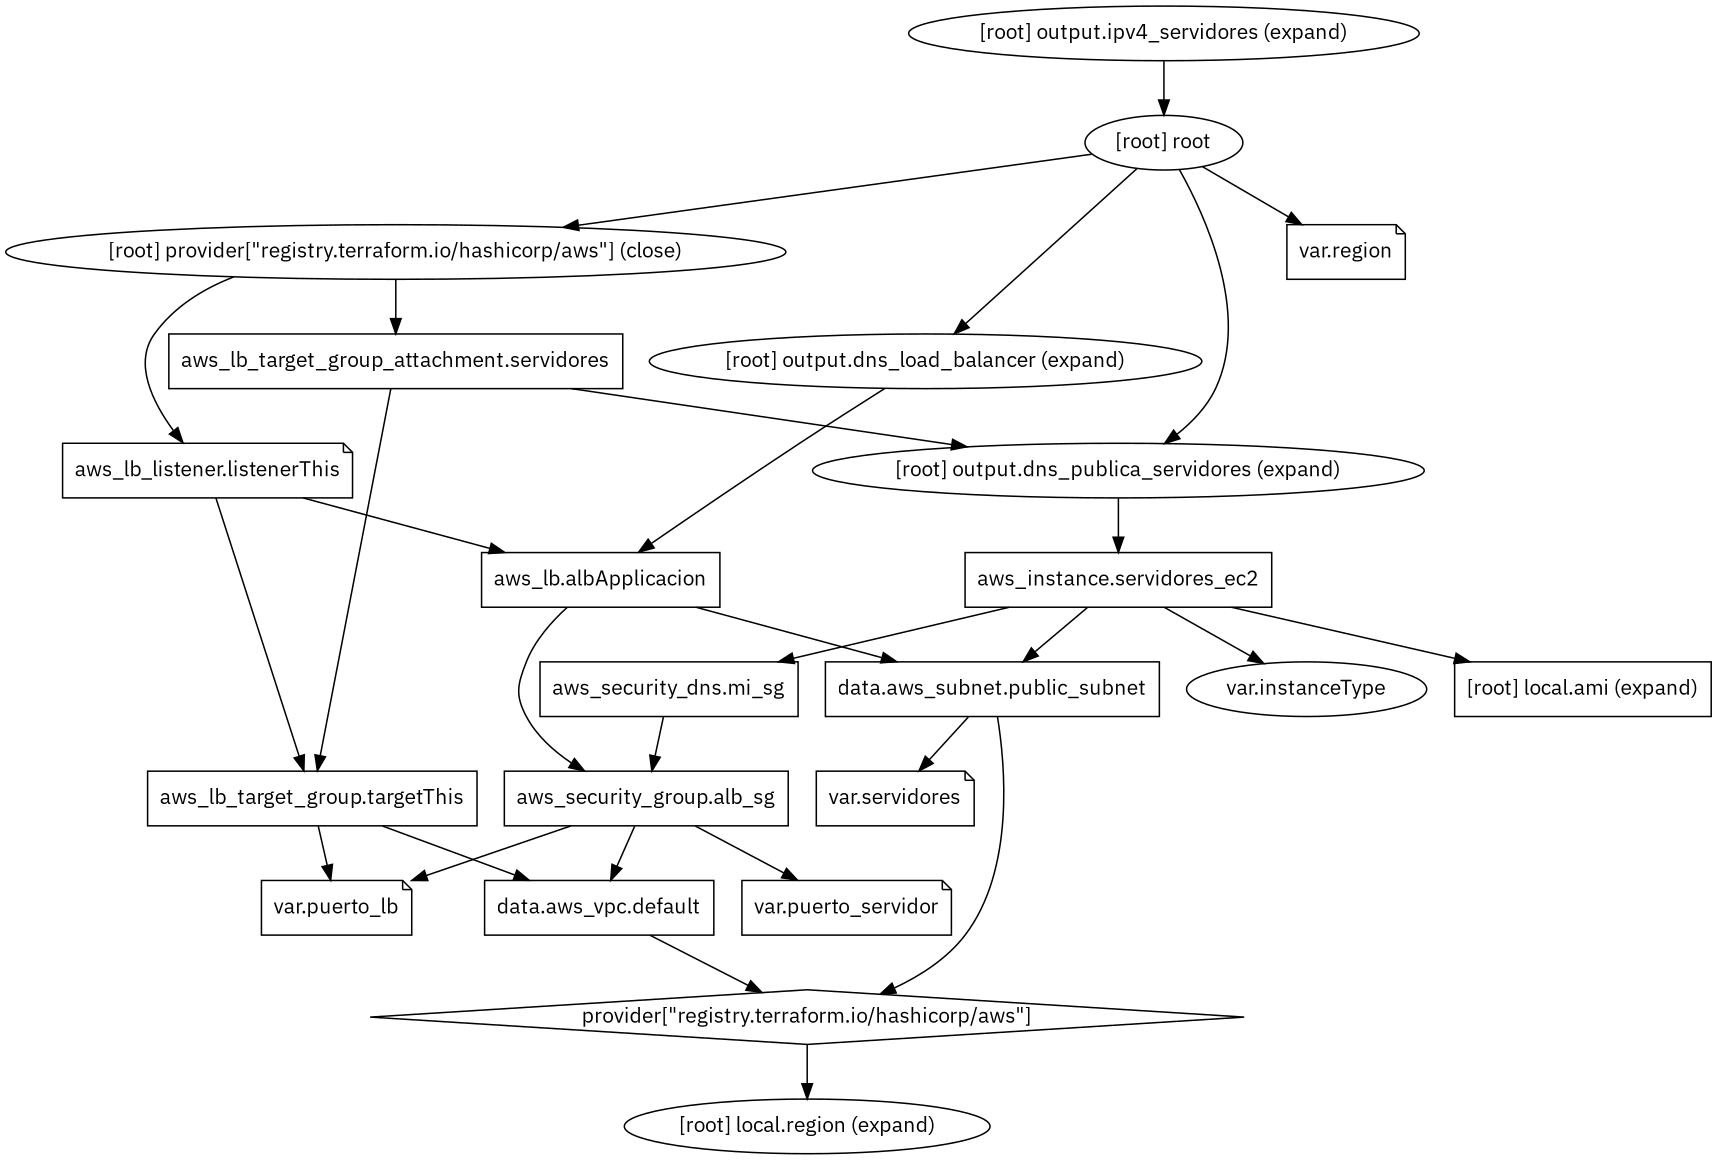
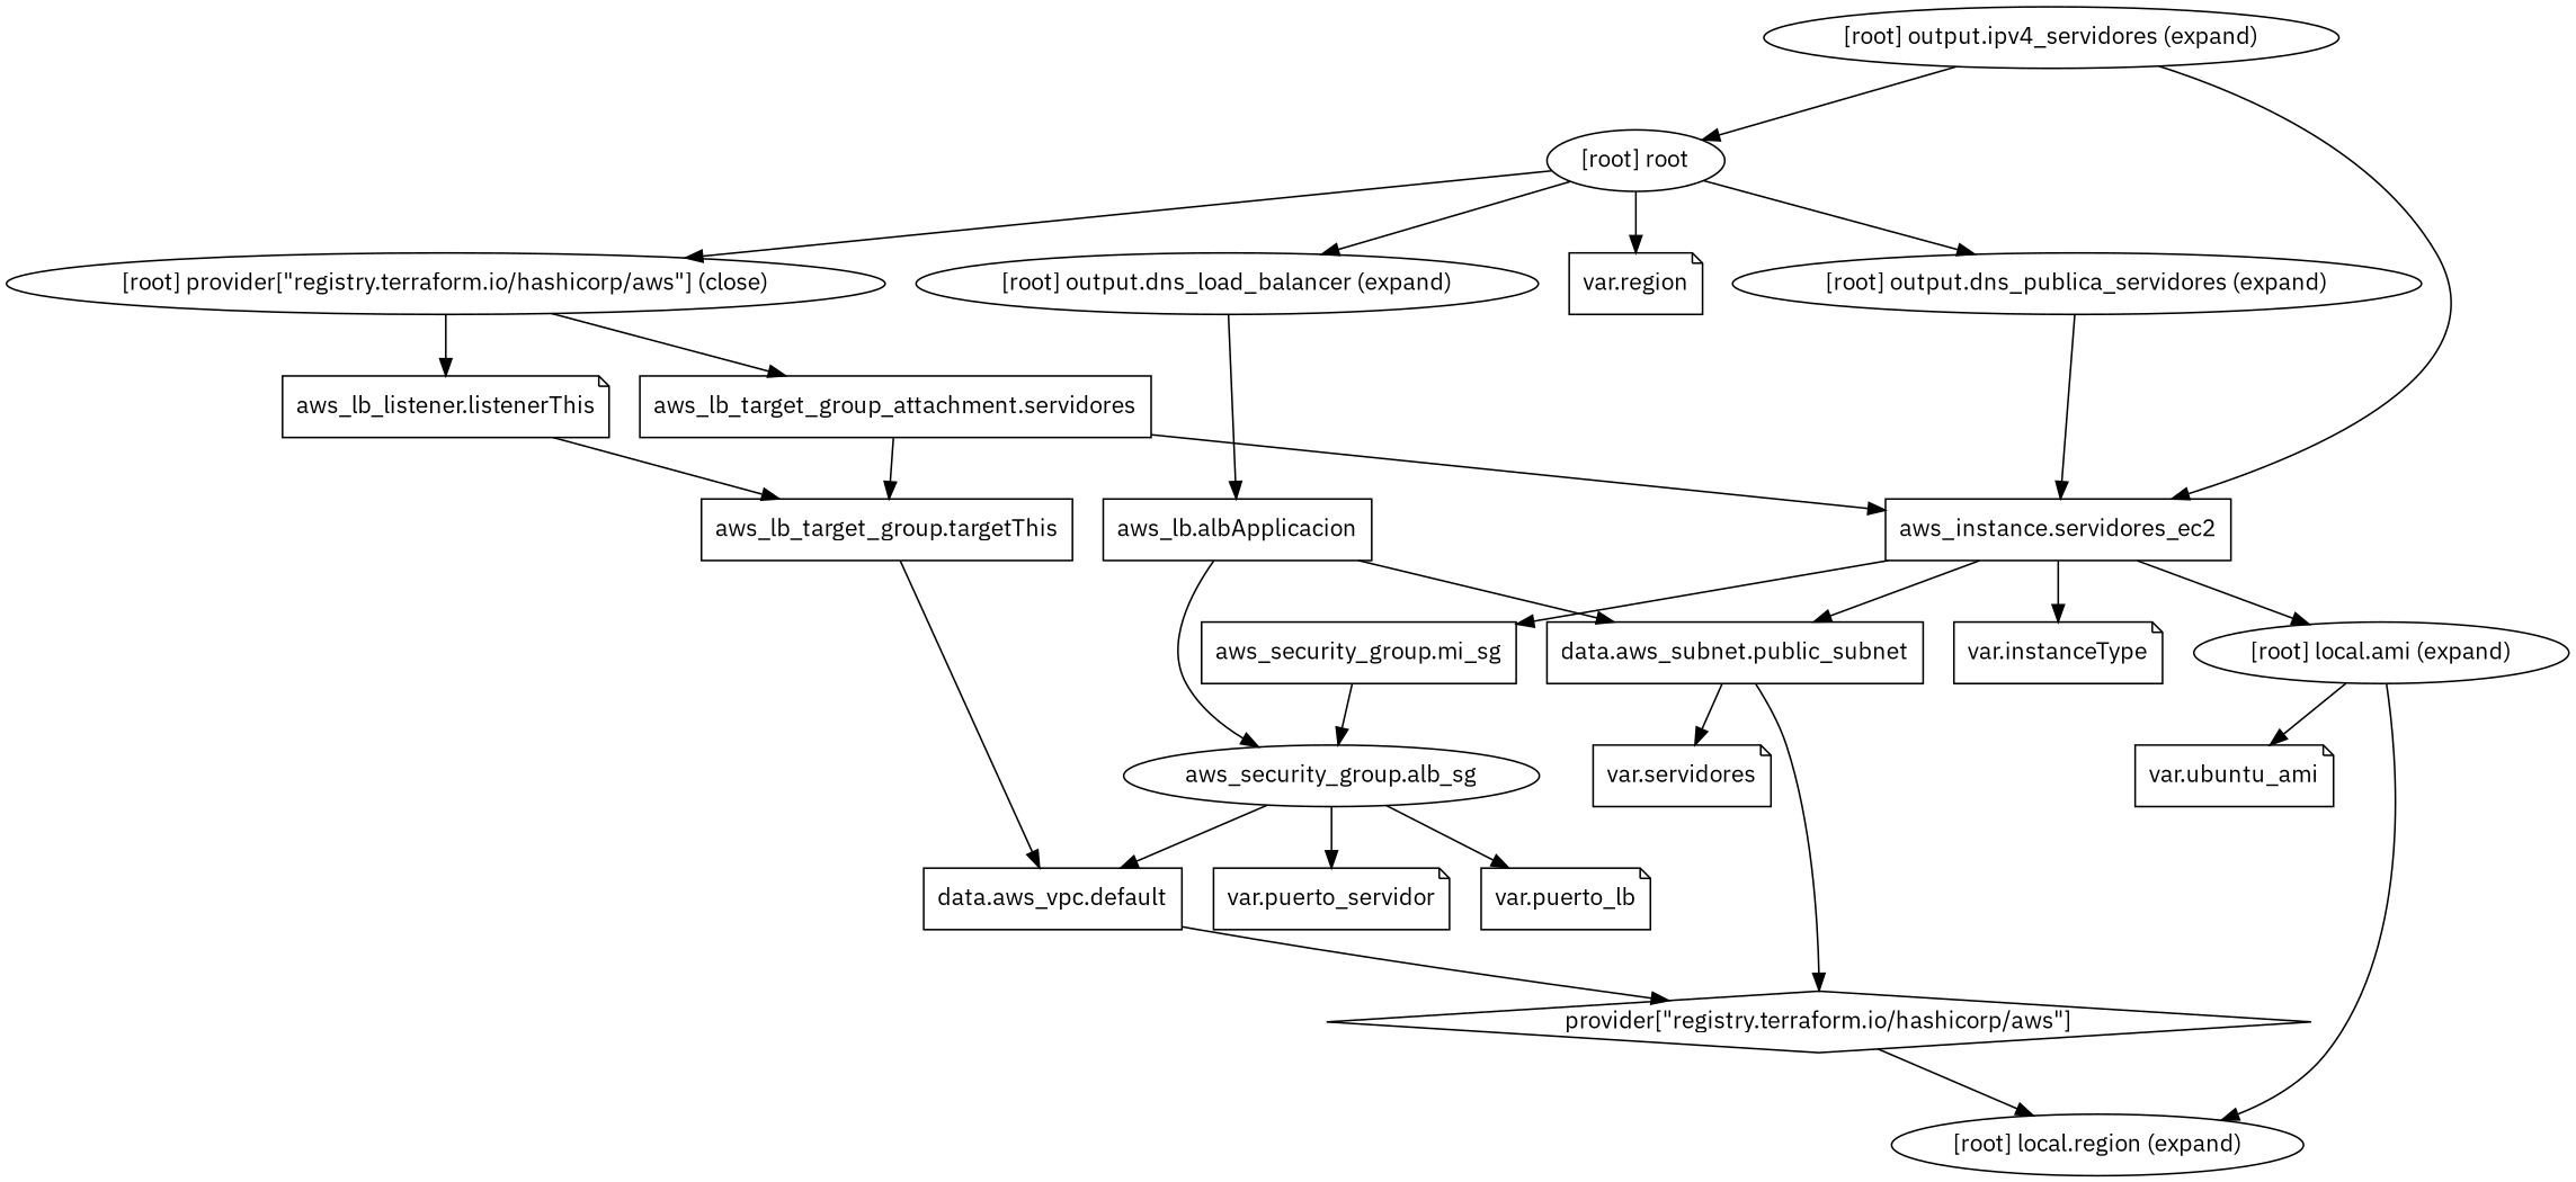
  digraph {
    compound=true
    fontname="IBM Plex Sans"
    newrank=true
    node [fontname="IBM Plex Sans" shape=box]
    edge [fontname="IBM Plex Sans"]
    n1 [label="aws_instance.servidores_ec2"]
-   n2 [label="aws_security_dns.mi_sg"]
+   n2 [label="aws_security_group.mi_sg"]
    n3 [label="data.aws_subnet.public_subnet"]
-   n4 [label="var.instanceType" shape=ellipse]
-   "[root] local.ami (expand)"
+   n4 [label="var.instanceType" shape=note]
+   "[root] local.ami (expand)" [shape=""]
    n6 [label="aws_lb.albApplicacion"]
-   n7 [label="aws_security_group.alb_sg"]
+   n7 [label="aws_security_group.alb_sg" shape=ellipse]
    n8 [label="aws_lb_listener.listenerThis" shape=note]
    n9 [label="aws_lb_target_group.targetThis"]
    n10 [label="data.aws_vpc.default"]
    n11 [label="var.puerto_lb" shape=note]
    n12 [label="aws_lb_target_group_attachment.servidores"]
    n13 [label="var.puerto_servidor" shape=note]
    n14 [label="provider[\"registry.terraform.io/hashicorp/aws\"]" shape=diamond]
    n15 [label="var.servidores" shape=note]
    "[root] local.region (expand)" [shape=""]
    n17 [label="var.region" shape=note]
+   n18 [label="var.ubuntu_ami" shape=note]
    "[root] output.dns_load_balancer (expand)" [shape=""]
    "[root] output.dns_publica_servidores (expand)" [shape=""]
    "[root] output.ipv4_servidores (expand)" [shape=""]
    "[root] provider[\"registry.terraform.io/hashicorp/aws\"] (close)" [shape=""]
    "[root] root" [shape=""]
    subgraph sub_1 {
      n1
      n2
      n3
      n4
      "[root] local.ami (expand)"
      n6
      n7
      n8
      n9
      n10
      n11
      n12
      n13
      n14
      n15
      "[root] local.region (expand)"
      n17
+     n18
      "[root] output.dns_load_balancer (expand)"
      "[root] output.dns_publica_servidores (expand)"
      "[root] output.ipv4_servidores (expand)"
      "[root] provider[\"registry.terraform.io/hashicorp/aws\"] (close)"
      "[root] root"
    }
    n1 -> n2
    n1 -> n3
    n1 -> n4
    n1 -> "[root] local.ami (expand)"
    n2 -> n7
    n3 -> n14
    n3 -> n15
+   "[root] local.ami (expand)" -> "[root] local.region (expand)"
+   "[root] local.ami (expand)" -> n18
    n6 -> n3
    n6 -> n7
    n7 -> n10
    n7 -> n11
    n7 -> n13
-   n8 -> n6
    n8 -> n9
    n9 -> n10
-   n9 -> n11
    n10 -> n14
-   n12 -> "[root] output.dns_publica_servidores (expand)"
+   n12 -> n1
    n12 -> n9
    n14 -> "[root] local.region (expand)"
    "[root] output.dns_load_balancer (expand)" -> n6
    "[root] output.dns_publica_servidores (expand)" -> n1
+   "[root] output.ipv4_servidores (expand)" -> n1
    "[root] output.ipv4_servidores (expand)" -> "[root] root"
    "[root] provider[\"registry.terraform.io/hashicorp/aws\"] (close)" -> n8
    "[root] provider[\"registry.terraform.io/hashicorp/aws\"] (close)" -> n12
    "[root] root" -> n17
    "[root] root" -> "[root] output.dns_load_balancer (expand)"
    "[root] root" -> "[root] output.dns_publica_servidores (expand)"
    "[root] root" -> "[root] provider[\"registry.terraform.io/hashicorp/aws\"] (close)"
  }
